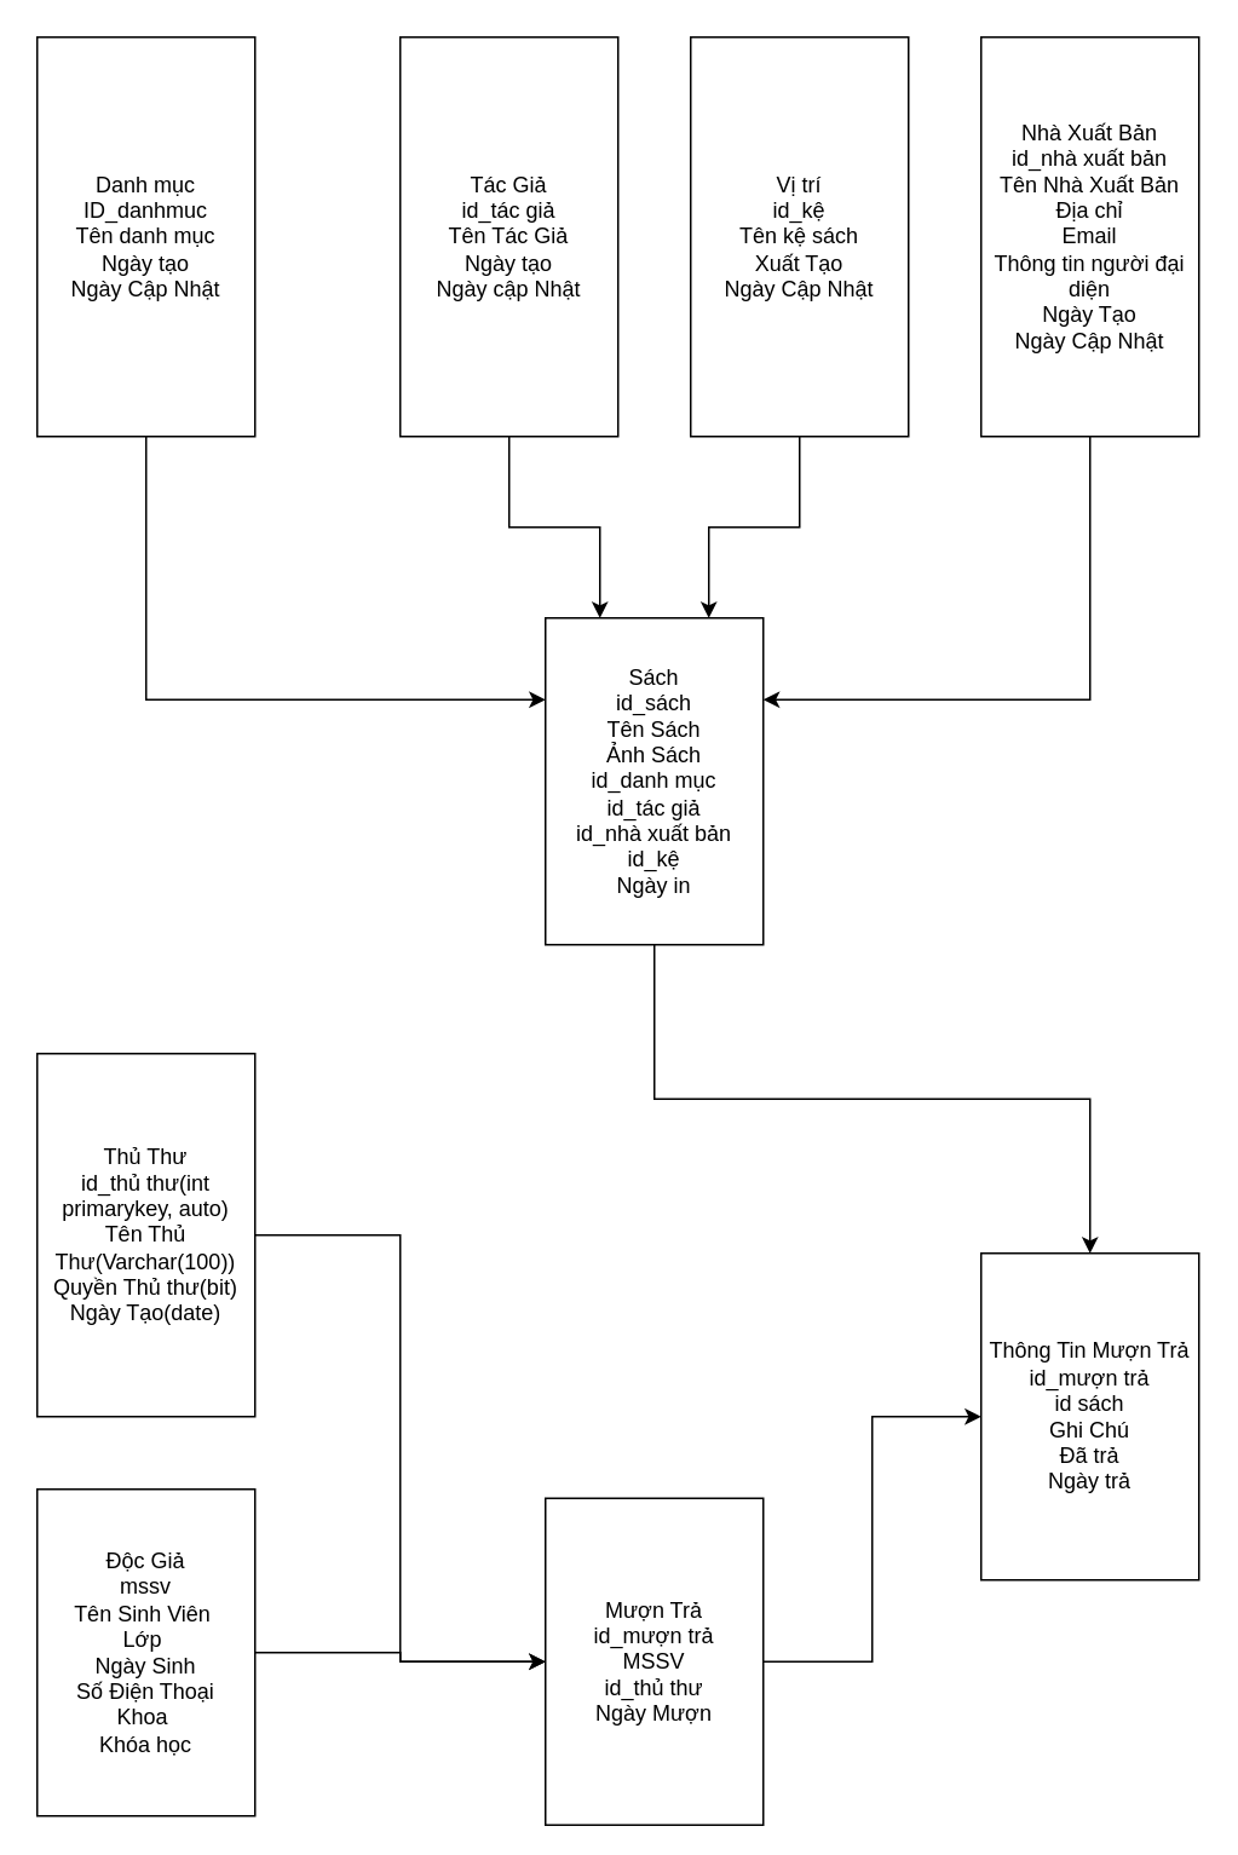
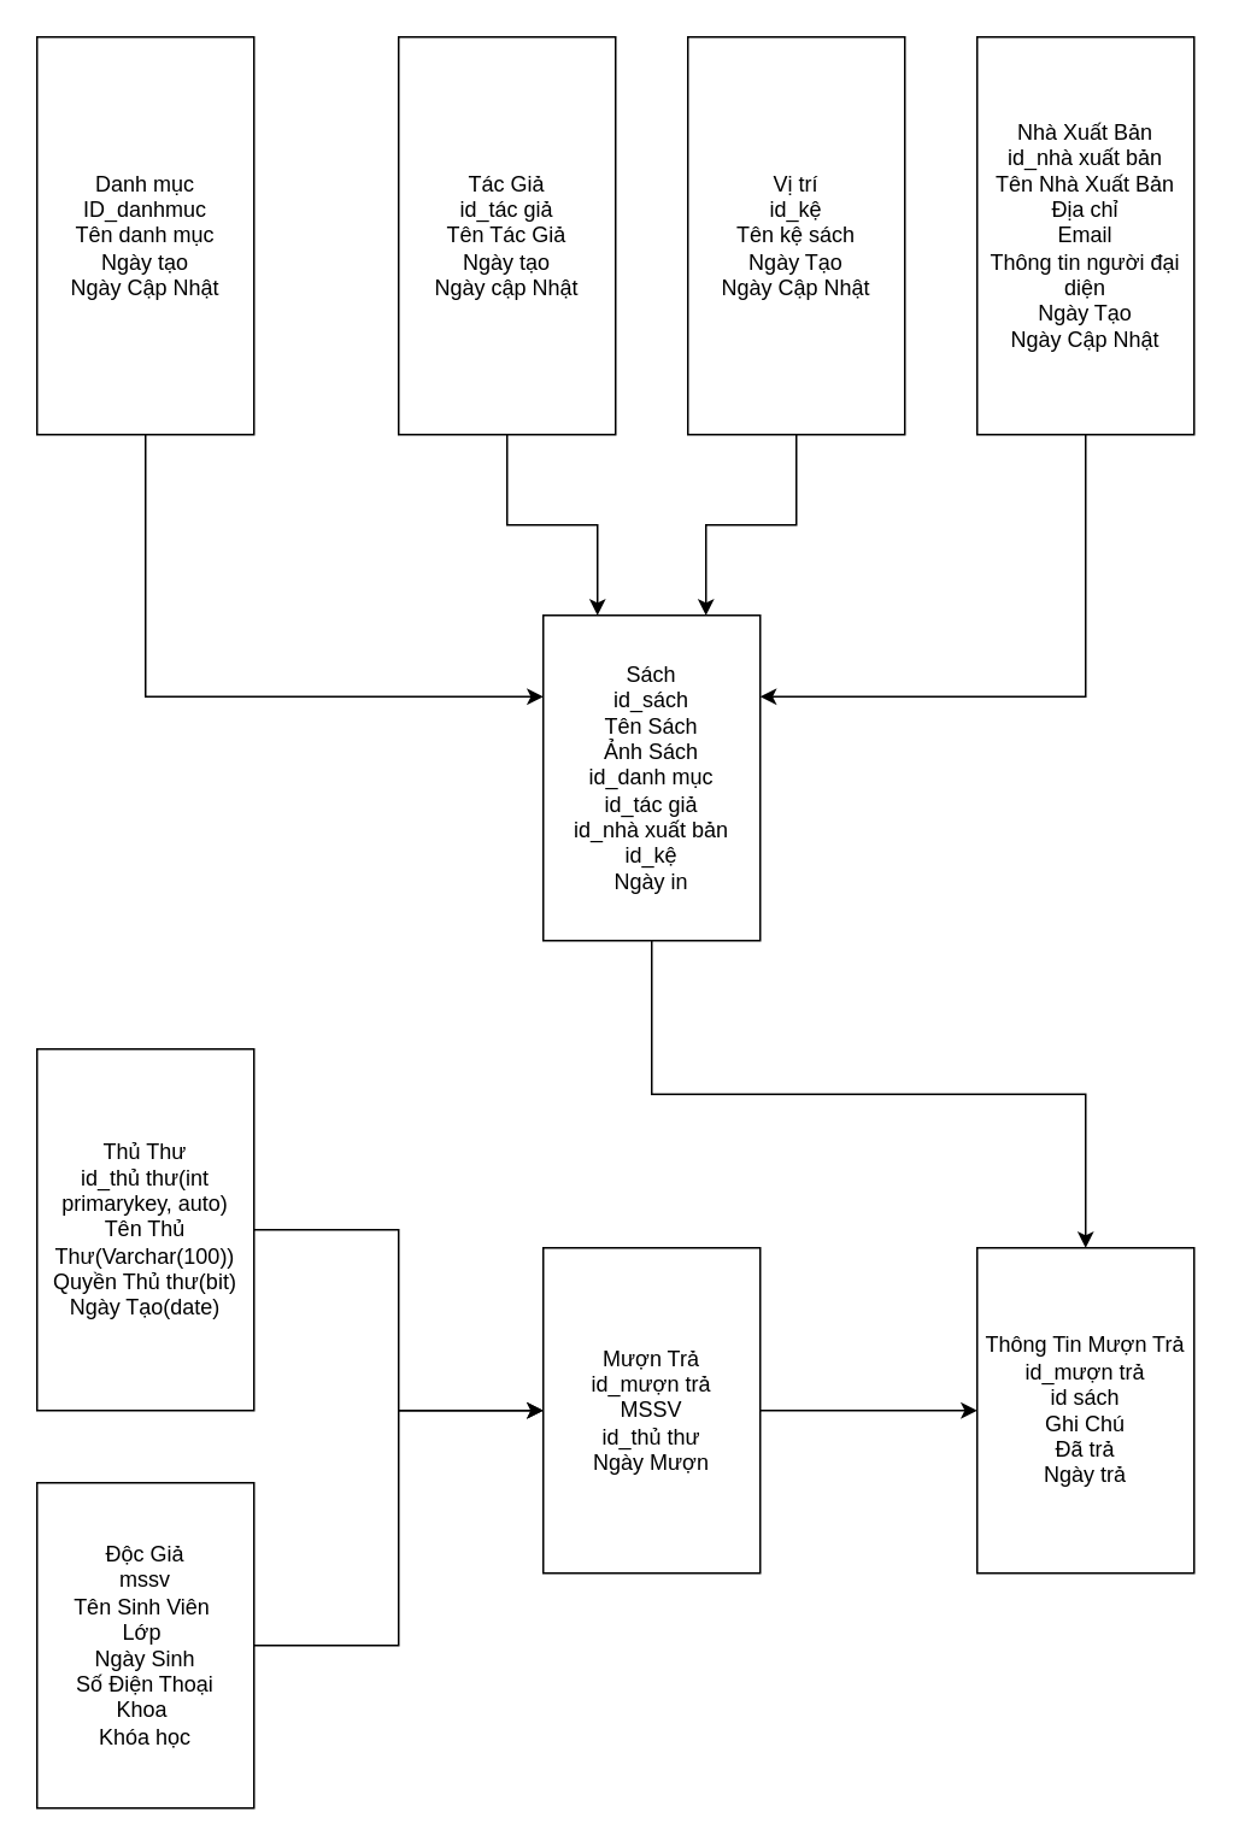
  <mxCell id="0" />
  <mxCell id="1" parent="0" />
  <mxCell id="2" style="edgeStyle=orthogonalEdgeStyle;rounded=0;orthogonalLoop=1;jettySize=auto;html=1;exitX=0.5;exitY=1;exitDx=0;exitDy=0;entryX=0;entryY=0.25;entryDx=0;entryDy=0;" edge="1" parent="1" source="3" target="9"><mxGeometry relative="1" as="geometry" /></mxCell>
  <mxCell id="3" value="Danh mục&lt;br&gt;ID_danhmuc&lt;br&gt;Tên danh mục&lt;br&gt;Ngày tạo&lt;br&gt;Ngày Cập Nhật" style="rounded=0;whiteSpace=wrap;html=1;" vertex="1" parent="1"><mxGeometry x="20" y="20" width="120" height="220" as="geometry" /></mxCell>
  <mxCell id="4" style="edgeStyle=orthogonalEdgeStyle;rounded=0;orthogonalLoop=1;jettySize=auto;html=1;exitX=0.5;exitY=1;exitDx=0;exitDy=0;entryX=0.25;entryY=0;entryDx=0;entryDy=0;" edge="1" parent="1" source="5" target="9"><mxGeometry relative="1" as="geometry" /></mxCell>
  <mxCell id="5" value="Tác Giả&lt;br&gt;id_tác giả&lt;br&gt;Tên Tác Giả&lt;br&gt;Ngày tạo&lt;br&gt;Ngày cập Nhật" style="rounded=0;whiteSpace=wrap;html=1;" vertex="1" parent="1"><mxGeometry x="220" y="20" width="120" height="220" as="geometry" /></mxCell>
  <mxCell id="6" style="edgeStyle=orthogonalEdgeStyle;rounded=0;orthogonalLoop=1;jettySize=auto;html=1;exitX=0.5;exitY=1;exitDx=0;exitDy=0;entryX=1;entryY=0.25;entryDx=0;entryDy=0;" edge="1" parent="1" source="7" target="9"><mxGeometry relative="1" as="geometry" /></mxCell>
  <mxCell id="7" value="Nhà Xuất Bản&lt;br&gt;id_nhà xuất bản&lt;br&gt;Tên Nhà Xuất Bản&lt;br&gt;Địa chỉ&lt;br&gt;Email&lt;br&gt;Thông tin người đại diện&lt;br&gt;Ngày Tạo&lt;br&gt;Ngày Cập Nhật&lt;br&gt;" style="rounded=0;whiteSpace=wrap;html=1;" vertex="1" parent="1"><mxGeometry x="540" y="20" width="120" height="220" as="geometry" /></mxCell>
  <mxCell id="8" style="edgeStyle=orthogonalEdgeStyle;rounded=0;orthogonalLoop=1;jettySize=auto;html=1;exitX=0.5;exitY=1;exitDx=0;exitDy=0;entryX=0.5;entryY=0;entryDx=0;entryDy=0;" edge="1" parent="1" source="9" target="16"><mxGeometry relative="1" as="geometry" /></mxCell>
  <mxCell id="9" value="Sách&lt;br&gt;id_sách&lt;br&gt;Tên Sách&lt;br&gt;Ảnh Sách&lt;br&gt;id_danh mục&lt;br&gt;id_tác giả&lt;br&gt;id_nhà xuất bản&lt;br&gt;id_kệ&lt;br&gt;Ngày in" style="rounded=0;whiteSpace=wrap;html=1;" vertex="1" parent="1"><mxGeometry x="300" y="340" width="120" height="180" as="geometry" /></mxCell>
  <mxCell id="10" style="edgeStyle=orthogonalEdgeStyle;rounded=0;orthogonalLoop=1;jettySize=auto;html=1;exitX=1;exitY=0.5;exitDx=0;exitDy=0;entryX=0;entryY=0.5;entryDx=0;entryDy=0;" edge="1" parent="1" source="11" target="15"><mxGeometry relative="1" as="geometry" /></mxCell>
  <mxCell id="11" value="Thủ Thư&lt;br&gt;id_thủ thư(int primarykey, auto)&lt;br&gt;Tên Thủ Thư(Varchar(100))&lt;br&gt;Quyền Thủ thư(bit)&lt;br&gt;Ngày Tạo(date)" style="rounded=0;whiteSpace=wrap;html=1;" vertex="1" parent="1"><mxGeometry x="20" y="580" width="120" height="200" as="geometry" /></mxCell>
  <mxCell id="12" style="edgeStyle=orthogonalEdgeStyle;rounded=0;orthogonalLoop=1;jettySize=auto;html=1;exitX=1;exitY=0.5;exitDx=0;exitDy=0;" edge="1" parent="1" source="13" target="15"><mxGeometry relative="1" as="geometry" /></mxCell>
  <mxCell id="13" value="Độc Giả&lt;br&gt;mssv&lt;br&gt;Tên Sinh Viên&amp;nbsp;&lt;br&gt;Lớp&amp;nbsp;&lt;br&gt;Ngày Sinh&lt;br&gt;Số Điện Thoại&lt;br&gt;Khoa&amp;nbsp;&lt;br&gt;Khóa học" style="rounded=0;whiteSpace=wrap;html=1;" vertex="1" parent="1"><mxGeometry x="20" y="820" width="120" height="180" as="geometry" /></mxCell>
  <mxCell id="14" style="edgeStyle=orthogonalEdgeStyle;rounded=0;orthogonalLoop=1;jettySize=auto;html=1;exitX=1;exitY=0.5;exitDx=0;exitDy=0;" edge="1" parent="1" source="15" target="16"><mxGeometry relative="1" as="geometry" /></mxCell>
- <mxCell id="15" value="Mượn Trả&lt;br&gt;id_mượn trả&lt;br&gt;MSSV&lt;br&gt;id_thủ thư&lt;br&gt;Ngày Mượn&lt;br&gt;" style="rounded=0;whiteSpace=wrap;html=1;" vertex="1" parent="1"><mxGeometry x="300" y="825" width="120" height="180" as="geometry" /></mxCell>
+ <mxCell id="15" value="Mượn Trả&lt;br&gt;id_mượn trả&lt;br&gt;MSSV&lt;br&gt;id_thủ thư&lt;br&gt;Ngày Mượn&lt;br&gt;" style="rounded=0;whiteSpace=wrap;html=1;" vertex="1" parent="1"><mxGeometry x="300" y="690" width="120" height="180" as="geometry" /></mxCell>
  <mxCell id="16" value="Thông Tin Mượn Trả&lt;br&gt;id_mượn trả&lt;br&gt;id sách&lt;br&gt;Ghi Chú&lt;br&gt;Đã trả&lt;br&gt;Ngày trả&lt;br&gt;" style="rounded=0;whiteSpace=wrap;html=1;" vertex="1" parent="1"><mxGeometry x="540" y="690" width="120" height="180" as="geometry" /></mxCell>
  <mxCell id="17" style="edgeStyle=orthogonalEdgeStyle;rounded=0;orthogonalLoop=1;jettySize=auto;html=1;exitX=0.5;exitY=1;exitDx=0;exitDy=0;entryX=0.75;entryY=0;entryDx=0;entryDy=0;" edge="1" parent="1" source="18" target="9"><mxGeometry relative="1" as="geometry" /></mxCell>
- <mxCell id="18" value="Vị trí&lt;br&gt;id_kệ&lt;br&gt;Tên kệ sách&lt;br&gt;Xuất Tạo&lt;br&gt;Ngày Cập Nhật" style="rounded=0;whiteSpace=wrap;html=1;" vertex="1" parent="1"><mxGeometry x="380" y="20" width="120" height="220" as="geometry" /></mxCell>
+ <mxCell id="18" value="Vị trí&lt;br&gt;id_kệ&lt;br&gt;Tên kệ sách&lt;br&gt;Ngày Tạo&lt;br&gt;Ngày Cập Nhật" style="rounded=0;whiteSpace=wrap;html=1;" vertex="1" parent="1"><mxGeometry x="380" y="20" width="120" height="220" as="geometry" /></mxCell>
